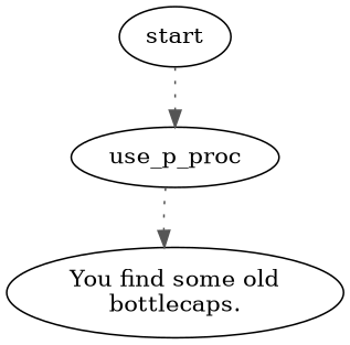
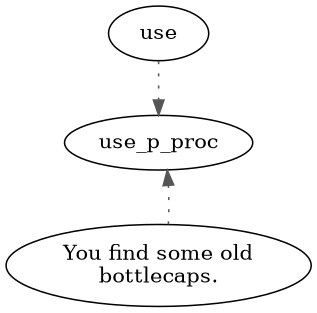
  digraph {
    node [color="#000000" fillcolor="#FFFFFF" style=filled]
    edge [color="#555555" style=dotted]
-   start
+   start [label=use]
    use_p_proc
    n3 [label="You find some old\nbottlecaps."]
    start -> use_p_proc
-   use_p_proc -> n3
+   n3 -> use_p_proc
  }
